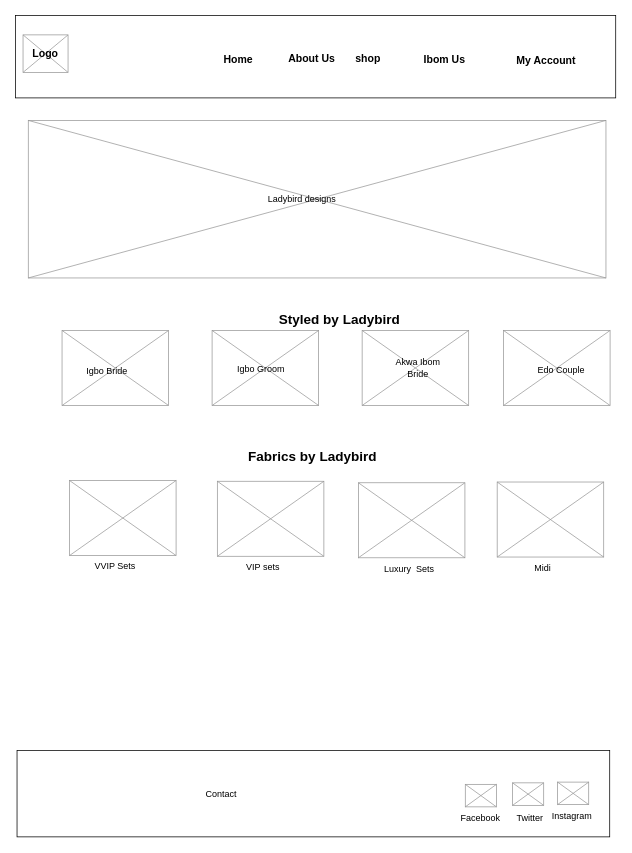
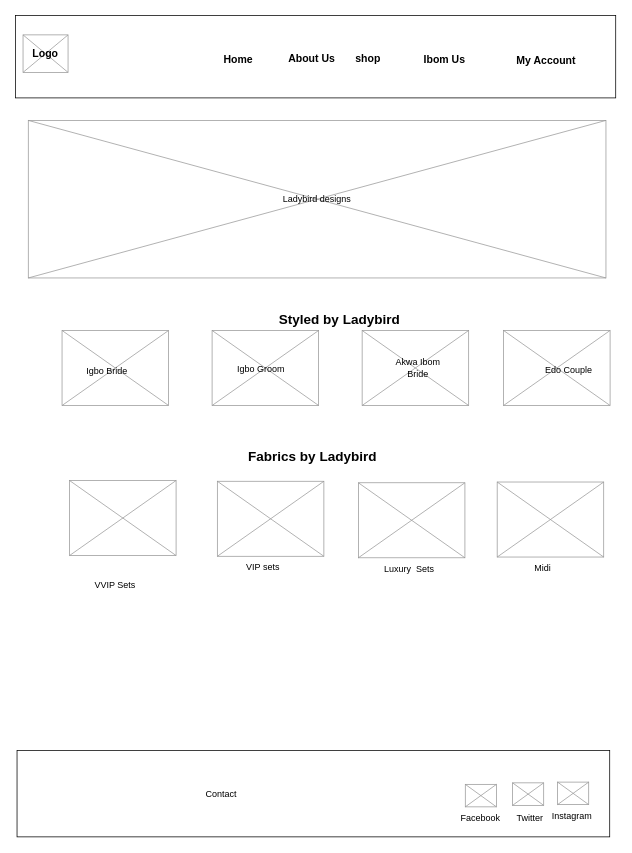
  <mxCell id="0" />
  <mxCell id="1" parent="0" />
  <mxCell id="2" value="" style="group" vertex="1" connectable="0" parent="1"><mxGeometry x="20" y="20" width="800" height="1095" as="geometry" /></mxCell>
  <mxCell id="3" value="" style="rounded=0;whiteSpace=wrap;html=1;" vertex="1" parent="2"><mxGeometry width="800" height="110" as="geometry" /></mxCell>
  <mxCell id="4" value="" style="verticalLabelPosition=bottom;shadow=0;dashed=0;align=center;html=1;verticalAlign=top;strokeWidth=1;shape=mxgraph.mockup.graphics.simpleIcon;strokeColor=#999999;" vertex="1" parent="2"><mxGeometry x="10" y="26" width="60" height="50" as="geometry" /></mxCell>
  <mxCell id="5" value="&lt;font style=&quot;font-size: 14px;&quot;&gt;&lt;b&gt;Home&lt;/b&gt;&lt;/font&gt;" style="text;html=1;align=center;verticalAlign=middle;whiteSpace=wrap;rounded=0;" vertex="1" parent="2"><mxGeometry x="267" y="44" width="60" height="30" as="geometry" /></mxCell>
  <mxCell id="6" value="&lt;font style=&quot;font-size: 14px;&quot;&gt;&lt;b&gt;About Us&lt;/b&gt;&lt;/font&gt;" style="text;html=1;align=center;verticalAlign=middle;whiteSpace=wrap;rounded=0;" vertex="1" parent="2"><mxGeometry x="358" y="43" width="74" height="30" as="geometry" /></mxCell>
  <mxCell id="7" value="&lt;font style=&quot;font-size: 14px;&quot;&gt;&lt;b&gt;shop&lt;/b&gt;&lt;/font&gt;" style="text;html=1;align=center;verticalAlign=middle;whiteSpace=wrap;rounded=0;" vertex="1" parent="2"><mxGeometry x="440" y="43" width="60" height="30" as="geometry" /></mxCell>
  <mxCell id="8" value="&lt;font style=&quot;font-size: 14px;&quot;&gt;&lt;b&gt;Ibom Us&lt;/b&gt;&lt;/font&gt;" style="text;html=1;align=center;verticalAlign=middle;whiteSpace=wrap;rounded=0;" vertex="1" parent="2"><mxGeometry x="532" y="44" width="80" height="30" as="geometry" /></mxCell>
  <mxCell id="9" value="&lt;b&gt;&lt;font style=&quot;font-size: 14px;&quot;&gt;My Account&lt;/font&gt;&lt;/b&gt;" style="text;html=1;align=center;verticalAlign=middle;whiteSpace=wrap;rounded=0;" vertex="1" parent="2"><mxGeometry x="663" y="45" width="89" height="30" as="geometry" /></mxCell>
  <mxCell id="10" value="&lt;font style=&quot;font-size: 14px;&quot;&gt;&lt;b&gt;Logo&lt;/b&gt;&lt;/font&gt;" style="text;html=1;align=center;verticalAlign=middle;whiteSpace=wrap;rounded=0;" vertex="1" parent="2"><mxGeometry x="10" y="36" width="60" height="30" as="geometry" /></mxCell>
  <mxCell id="11" value="" style="verticalLabelPosition=bottom;shadow=0;dashed=0;align=center;html=1;verticalAlign=top;strokeWidth=1;shape=mxgraph.mockup.graphics.simpleIcon;strokeColor=#999999;" vertex="1" parent="2"><mxGeometry x="17" y="140" width="770" height="210" as="geometry" /></mxCell>
- <mxCell id="12" value="Ladybird designs" style="text;html=1;align=center;verticalAlign=middle;whiteSpace=wrap;rounded=0;" vertex="1" parent="2"><mxGeometry x="302" y="200" width="160" height="90" as="geometry" /></mxCell>
+ <mxCell id="12" value="Ladybird designs" style="text;html=1;align=center;verticalAlign=middle;whiteSpace=wrap;rounded=0;" vertex="1" parent="2"><mxGeometry x="322" y="200" width="160" height="90" as="geometry" /></mxCell>
  <mxCell id="13" value="&lt;font style=&quot;font-size: 18px;&quot;&gt;&lt;b&gt;Styled by Ladybird&lt;/b&gt;&lt;/font&gt;" style="text;html=1;align=center;verticalAlign=middle;whiteSpace=wrap;rounded=0;" vertex="1" parent="2"><mxGeometry x="272" y="381" width="320" height="49" as="geometry" /></mxCell>
  <mxCell id="14" value="" style="verticalLabelPosition=bottom;shadow=0;dashed=0;align=center;html=1;verticalAlign=top;strokeWidth=1;shape=mxgraph.mockup.graphics.simpleIcon;strokeColor=#999999;" vertex="1" parent="2"><mxGeometry x="62" y="420" width="142" height="100" as="geometry" /></mxCell>
  <mxCell id="15" value="" style="verticalLabelPosition=bottom;shadow=0;dashed=0;align=center;html=1;verticalAlign=top;strokeWidth=1;shape=mxgraph.mockup.graphics.simpleIcon;strokeColor=#999999;" vertex="1" parent="2"><mxGeometry x="262" y="420" width="142" height="100" as="geometry" /></mxCell>
  <mxCell id="16" value="" style="verticalLabelPosition=bottom;shadow=0;dashed=0;align=center;html=1;verticalAlign=top;strokeWidth=1;shape=mxgraph.mockup.graphics.simpleIcon;strokeColor=#999999;" vertex="1" parent="2"><mxGeometry x="462" y="420" width="142" height="100" as="geometry" /></mxCell>
  <mxCell id="17" value="" style="verticalLabelPosition=bottom;shadow=0;dashed=0;align=center;html=1;verticalAlign=top;strokeWidth=1;shape=mxgraph.mockup.graphics.simpleIcon;strokeColor=#999999;" vertex="1" parent="2"><mxGeometry x="650.5" y="420" width="142" height="100" as="geometry" /></mxCell>
  <mxCell id="18" value="Igbo Bride" style="text;html=1;align=center;verticalAlign=middle;whiteSpace=wrap;rounded=0;" vertex="1" parent="2"><mxGeometry x="92" y="460" width="60" height="30" as="geometry" /></mxCell>
  <mxCell id="19" value="Igbo Groom" style="text;html=1;align=center;verticalAlign=middle;whiteSpace=wrap;rounded=0;" vertex="1" parent="2"><mxGeometry x="286" y="457" width="83" height="30" as="geometry" /></mxCell>
  <mxCell id="20" value="Akwa Ibom Bride" style="text;html=1;align=center;verticalAlign=middle;whiteSpace=wrap;rounded=0;" vertex="1" parent="2"><mxGeometry x="495" y="455" width="83" height="30" as="geometry" /></mxCell>
- <mxCell id="21" value="Edo Couple" style="text;html=1;align=center;verticalAlign=middle;whiteSpace=wrap;rounded=0;" vertex="1" parent="2"><mxGeometry x="686" y="458" width="83" height="30" as="geometry" /></mxCell>
+ <mxCell id="21" value="Edo Couple" style="text;html=1;align=center;verticalAlign=middle;whiteSpace=wrap;rounded=0;" vertex="1" parent="2"><mxGeometry x="696" y="458" width="83" height="30" as="geometry" /></mxCell>
  <mxCell id="22" value="&lt;font style=&quot;font-size: 18px;&quot;&gt;&lt;b&gt;Fabrics by Ladybird&lt;/b&gt;&lt;/font&gt;" style="text;html=1;align=center;verticalAlign=middle;whiteSpace=wrap;rounded=0;" vertex="1" parent="2"><mxGeometry x="236" y="563" width="320" height="49" as="geometry" /></mxCell>
  <mxCell id="23" value="" style="verticalLabelPosition=bottom;shadow=0;dashed=0;align=center;html=1;verticalAlign=top;strokeWidth=1;shape=mxgraph.mockup.graphics.simpleIcon;strokeColor=#999999;" vertex="1" parent="2"><mxGeometry x="72" y="620" width="142" height="100" as="geometry" /></mxCell>
- <mxCell id="24" value="VVIP Sets" style="text;html=1;align=center;verticalAlign=middle;whiteSpace=wrap;rounded=0;" vertex="1" parent="2"><mxGeometry x="103" y="720" width="60" height="30" as="geometry" /></mxCell>
+ <mxCell id="24" value="VVIP Sets" style="text;html=1;align=center;verticalAlign=middle;whiteSpace=wrap;rounded=0;" vertex="1" parent="2"><mxGeometry x="103" y="745" width="60" height="30" as="geometry" /></mxCell>
  <mxCell id="25" value="" style="verticalLabelPosition=bottom;shadow=0;dashed=0;align=center;html=1;verticalAlign=top;strokeWidth=1;shape=mxgraph.mockup.graphics.simpleIcon;strokeColor=#999999;" vertex="1" parent="2"><mxGeometry x="269" y="621" width="142" height="100" as="geometry" /></mxCell>
  <mxCell id="26" value="VIP sets" style="text;html=1;align=center;verticalAlign=middle;whiteSpace=wrap;rounded=0;" vertex="1" parent="2"><mxGeometry x="300" y="721" width="60" height="30" as="geometry" /></mxCell>
  <mxCell id="27" value="" style="verticalLabelPosition=bottom;shadow=0;dashed=0;align=center;html=1;verticalAlign=top;strokeWidth=1;shape=mxgraph.mockup.graphics.simpleIcon;strokeColor=#999999;" vertex="1" parent="2"><mxGeometry x="457" y="623" width="142" height="100" as="geometry" /></mxCell>
  <mxCell id="28" value="Luxury&amp;nbsp; Sets" style="text;html=1;align=center;verticalAlign=middle;whiteSpace=wrap;rounded=0;" vertex="1" parent="2"><mxGeometry x="488" y="723" width="74" height="30" as="geometry" /></mxCell>
  <mxCell id="29" value="" style="verticalLabelPosition=bottom;shadow=0;dashed=0;align=center;html=1;verticalAlign=top;strokeWidth=1;shape=mxgraph.mockup.graphics.simpleIcon;strokeColor=#999999;" vertex="1" parent="2"><mxGeometry x="642" y="622" width="142" height="100" as="geometry" /></mxCell>
  <mxCell id="30" value="Midi" style="text;html=1;align=center;verticalAlign=middle;whiteSpace=wrap;rounded=0;" vertex="1" parent="2"><mxGeometry x="673" y="722" width="60" height="30" as="geometry" /></mxCell>
  <mxCell id="31" value="" style="rounded=0;whiteSpace=wrap;html=1;" vertex="1" parent="2"><mxGeometry x="2" y="980" width="790" height="115" as="geometry" /></mxCell>
  <mxCell id="32" value="" style="verticalLabelPosition=bottom;shadow=0;dashed=0;align=center;html=1;verticalAlign=top;strokeWidth=1;shape=mxgraph.mockup.graphics.simpleIcon;strokeColor=#999999;" vertex="1" parent="2"><mxGeometry x="599.5" y="1025" width="41.5" height="30" as="geometry" /></mxCell>
  <mxCell id="33" value="" style="verticalLabelPosition=bottom;shadow=0;dashed=0;align=center;html=1;verticalAlign=top;strokeWidth=1;shape=mxgraph.mockup.graphics.simpleIcon;strokeColor=#999999;" vertex="1" parent="2"><mxGeometry x="662.5" y="1023" width="41.5" height="30" as="geometry" /></mxCell>
  <mxCell id="34" value="" style="verticalLabelPosition=bottom;shadow=0;dashed=0;align=center;html=1;verticalAlign=top;strokeWidth=1;shape=mxgraph.mockup.graphics.simpleIcon;strokeColor=#999999;" vertex="1" parent="2"><mxGeometry x="722.5" y="1022" width="41.5" height="30" as="geometry" /></mxCell>
  <mxCell id="35" value="Facebook" style="text;html=1;align=center;verticalAlign=middle;whiteSpace=wrap;rounded=0;" vertex="1" parent="2"><mxGeometry x="590.25" y="1055" width="60" height="30" as="geometry" /></mxCell>
  <mxCell id="36" value="Twitter" style="text;html=1;align=center;verticalAlign=middle;whiteSpace=wrap;rounded=0;" vertex="1" parent="2"><mxGeometry x="656.25" y="1055" width="60" height="30" as="geometry" /></mxCell>
  <mxCell id="37" value="Instagram" style="text;html=1;align=center;verticalAlign=middle;whiteSpace=wrap;rounded=0;" vertex="1" parent="2"><mxGeometry x="712.25" y="1053" width="60" height="30" as="geometry" /></mxCell>
  <mxCell id="38" value="Contact&amp;nbsp;" style="text;html=1;align=center;verticalAlign=middle;whiteSpace=wrap;rounded=0;" vertex="1" parent="2"><mxGeometry x="170" y="1023" width="212" height="30" as="geometry" /></mxCell>
